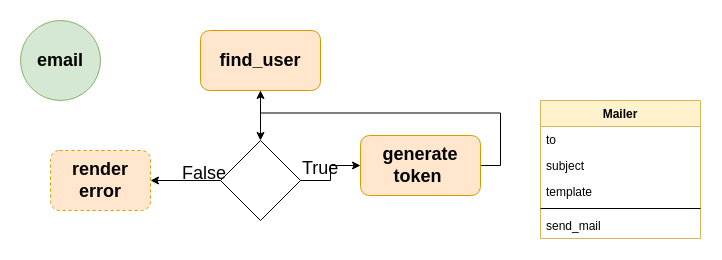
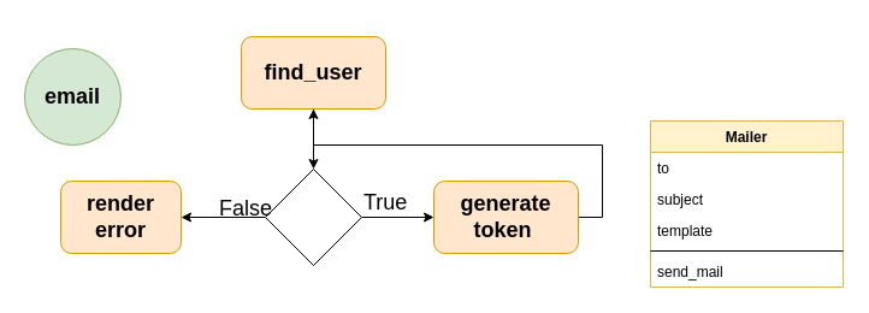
  <mxCell id="0" />
  <mxCell id="1" parent="0" />
- <mxCell id="2" value="email" style="ellipse;whiteSpace=wrap;html=1;aspect=fixed;fillColor=#d5e8d4;strokeColor=#82b366;fontStyle=1;fontSize=18;" parent="1" vertex="1"><mxGeometry x="20" y="20" width="80" height="80" as="geometry" /></mxCell>
+ <mxCell id="2" value="email" style="ellipse;whiteSpace=wrap;html=1;aspect=fixed;fillColor=#d5e8d4;strokeColor=#82b366;fontStyle=1;fontSize=18;" parent="1" vertex="1"><mxGeometry x="20" y="40" width="80" height="80" as="geometry" /></mxCell>
  <mxCell id="3" style="edgeStyle=orthogonalEdgeStyle;rounded=0;orthogonalLoop=1;jettySize=auto;html=1;exitX=0.5;exitY=1;exitDx=0;exitDy=0;fontSize=18;" parent="1" source="4" target="7" edge="1"><mxGeometry relative="1" as="geometry" /></mxCell>
  <mxCell id="4" value="find_user" style="rounded=1;whiteSpace=wrap;html=1;fontSize=18;fontStyle=1;fillColor=#ffe6cc;strokeColor=#d79b00;" parent="1" vertex="1"><mxGeometry x="200" y="30" width="120" height="60" as="geometry" /></mxCell>
  <mxCell id="5" style="edgeStyle=orthogonalEdgeStyle;rounded=0;orthogonalLoop=1;jettySize=auto;html=1;exitX=0;exitY=0.5;exitDx=0;exitDy=0;entryX=1;entryY=0.5;entryDx=0;entryDy=0;fontSize=18;" parent="1" source="7" target="8" edge="1"><mxGeometry relative="1" as="geometry" /></mxCell>
  <mxCell id="6" style="edgeStyle=orthogonalEdgeStyle;rounded=0;orthogonalLoop=1;jettySize=auto;html=1;exitX=1;exitY=0.5;exitDx=0;exitDy=0;entryX=0;entryY=0.5;entryDx=0;entryDy=0;fontSize=18;" parent="1" source="7" target="11" edge="1"><mxGeometry relative="1" as="geometry" /></mxCell>
  <mxCell id="7" value="" style="rhombus;whiteSpace=wrap;html=1;fontSize=18;" parent="1" vertex="1"><mxGeometry x="220" y="140" width="80" height="80" as="geometry" /></mxCell>
- <mxCell id="8" value="render error" style="rounded=1;whiteSpace=wrap;html=1;fontSize=18;fillColor=#ffe6cc;strokeColor=#d79b00;fontStyle=1;dashed=1;" parent="1" vertex="1"><mxGeometry x="50" y="150" width="100" height="60" as="geometry" /></mxCell>
+ <mxCell id="8" value="render error" style="rounded=1;whiteSpace=wrap;html=1;fontSize=18;fillColor=#ffe6cc;strokeColor=#d79b00;fontStyle=1" parent="1" vertex="1"><mxGeometry x="50" y="150" width="100" height="60" as="geometry" /></mxCell>
  <mxCell id="9" value="False" style="text;html=1;resizable=0;points=[];autosize=1;align=left;verticalAlign=top;spacingTop=-4;fontSize=18;" parent="1" vertex="1"><mxGeometry x="180" y="160" width="60" height="20" as="geometry" /></mxCell>
  <mxCell id="10" style="edgeStyle=orthogonalEdgeStyle;rounded=0;orthogonalLoop=1;jettySize=auto;html=1;exitX=1;exitY=0.5;exitDx=0;exitDy=0;fontSize=18;" parent="1" source="11" target="4" edge="1"><mxGeometry relative="1" as="geometry" /></mxCell>
- <mxCell id="11" value="generate token&amp;nbsp;" style="rounded=1;whiteSpace=wrap;html=1;fontSize=18;fillColor=#ffe6cc;strokeColor=#d79b00;fontStyle=1" parent="1" vertex="1"><mxGeometry x="360" y="135" width="120" height="60" as="geometry" /></mxCell>
+ <mxCell id="11" value="generate token&amp;nbsp;" style="rounded=1;whiteSpace=wrap;html=1;fontSize=18;fillColor=#ffe6cc;strokeColor=#d79b00;fontStyle=1" parent="1" vertex="1"><mxGeometry x="360" y="150" width="120" height="60" as="geometry" /></mxCell>
  <mxCell id="12" value="Mailer" style="swimlane;fontStyle=1;align=center;verticalAlign=top;childLayout=stackLayout;horizontal=1;startSize=26;horizontalStack=0;resizeParent=1;resizeParentMax=0;resizeLast=0;collapsible=1;marginBottom=0;fillColor=#fff2cc;strokeColor=#d6b656;" parent="1" vertex="1"><mxGeometry x="540" y="100" width="160" height="138" as="geometry" /></mxCell>
  <mxCell id="13" value="to" style="text;strokeColor=none;fillColor=none;align=left;verticalAlign=top;spacingLeft=4;spacingRight=4;overflow=hidden;rotatable=0;points=[[0,0.5],[1,0.5]];portConstraint=eastwest;" parent="12" vertex="1"><mxGeometry y="26" width="160" height="26" as="geometry" /></mxCell>
  <mxCell id="14" value="subject" style="text;strokeColor=none;fillColor=none;align=left;verticalAlign=top;spacingLeft=4;spacingRight=4;overflow=hidden;rotatable=0;points=[[0,0.5],[1,0.5]];portConstraint=eastwest;" parent="12" vertex="1"><mxGeometry y="52" width="160" height="26" as="geometry" /></mxCell>
  <mxCell id="15" value="template" style="text;strokeColor=none;fillColor=none;align=left;verticalAlign=top;spacingLeft=4;spacingRight=4;overflow=hidden;rotatable=0;points=[[0,0.5],[1,0.5]];portConstraint=eastwest;" parent="12" vertex="1"><mxGeometry y="78" width="160" height="26" as="geometry" /></mxCell>
  <mxCell id="16" value="" style="line;strokeWidth=1;fillColor=none;align=left;verticalAlign=middle;spacingTop=-1;spacingLeft=3;spacingRight=3;rotatable=0;labelPosition=right;points=[];portConstraint=eastwest;" parent="12" vertex="1"><mxGeometry y="104" width="160" height="8" as="geometry" /></mxCell>
  <mxCell id="17" value="send_mail" style="text;strokeColor=none;fillColor=none;align=left;verticalAlign=top;spacingLeft=4;spacingRight=4;overflow=hidden;rotatable=0;points=[[0,0.5],[1,0.5]];portConstraint=eastwest;" parent="12" vertex="1"><mxGeometry y="112" width="160" height="26" as="geometry" /></mxCell>
  <mxCell id="18" value="True" style="text;html=1;resizable=0;points=[];autosize=1;align=left;verticalAlign=top;spacingTop=-4;fontSize=18;" vertex="1" parent="1"><mxGeometry x="300" y="155" width="40" height="20" as="geometry" /></mxCell>
